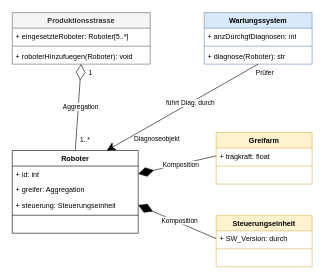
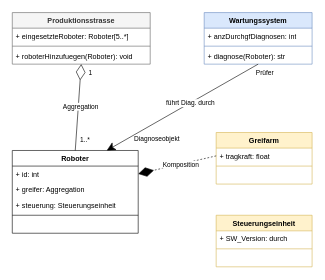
  <mxCell id="0" />
  <mxCell id="1" parent="0" />
  <mxCell id="2" value="Roboter" style="swimlane;fontStyle=1;align=center;verticalAlign=top;childLayout=stackLayout;horizontal=1;startSize=26;horizontalStack=0;resizeParent=1;resizeParentMax=0;resizeLast=0;collapsible=1;marginBottom=0;whiteSpace=wrap;html=1;" vertex="1" parent="1"><mxGeometry x="20" y="250" width="210" height="138" as="geometry" /></mxCell>
  <mxCell id="3" value="+ id: int" style="text;strokeColor=none;fillColor=none;align=left;verticalAlign=top;spacingLeft=4;spacingRight=4;overflow=hidden;rotatable=0;points=[[0,0.5],[1,0.5]];portConstraint=eastwest;whiteSpace=wrap;html=1;" vertex="1" parent="2"><mxGeometry y="26" width="210" height="26" as="geometry" /></mxCell>
  <mxCell id="4" value="+ greifer: Aggregation" style="text;strokeColor=none;fillColor=none;align=left;verticalAlign=top;spacingLeft=4;spacingRight=4;overflow=hidden;rotatable=0;points=[[0,0.5],[1,0.5]];portConstraint=eastwest;whiteSpace=wrap;html=1;" vertex="1" parent="2"><mxGeometry y="52" width="210" height="26" as="geometry" /></mxCell>
  <mxCell id="5" value="+ steuerung: Steuerungseinheit" style="text;strokeColor=none;fillColor=none;align=left;verticalAlign=top;spacingLeft=4;spacingRight=4;overflow=hidden;rotatable=0;points=[[0,0.5],[1,0.5]];portConstraint=eastwest;whiteSpace=wrap;html=1;" vertex="1" parent="2"><mxGeometry y="78" width="210" height="26" as="geometry" /></mxCell>
  <mxCell id="6" value="" style="line;strokeWidth=1;fillColor=none;align=left;verticalAlign=middle;spacingTop=-1;spacingLeft=3;spacingRight=3;rotatable=0;labelPosition=right;points=[];portConstraint=eastwest;strokeColor=inherit;" vertex="1" parent="2"><mxGeometry y="104" width="210" height="8" as="geometry" /></mxCell>
  <mxCell id="7" value="&amp;nbsp;" style="text;strokeColor=none;fillColor=none;align=left;verticalAlign=top;spacingLeft=4;spacingRight=4;overflow=hidden;rotatable=0;points=[[0,0.5],[1,0.5]];portConstraint=eastwest;whiteSpace=wrap;html=1;" vertex="1" parent="2"><mxGeometry y="112" width="210" height="26" as="geometry" /></mxCell>
  <mxCell id="8" value="Greifarm" style="swimlane;fontStyle=1;align=center;verticalAlign=top;childLayout=stackLayout;horizontal=1;startSize=26;horizontalStack=0;resizeParent=1;resizeParentMax=0;resizeLast=0;collapsible=1;marginBottom=0;whiteSpace=wrap;html=1;fillColor=#fff2cc;strokeColor=#d6b656;" vertex="1" parent="1"><mxGeometry x="360" y="220" width="160" height="86" as="geometry" /></mxCell>
  <mxCell id="9" value="+ tragkraft: float" style="text;strokeColor=none;fillColor=none;align=left;verticalAlign=top;spacingLeft=4;spacingRight=4;overflow=hidden;rotatable=0;points=[[0,0.5],[1,0.5]];portConstraint=eastwest;whiteSpace=wrap;html=1;" vertex="1" parent="8"><mxGeometry y="26" width="160" height="26" as="geometry" /></mxCell>
  <mxCell id="10" value="" style="line;strokeWidth=1;fillColor=none;align=left;verticalAlign=middle;spacingTop=-1;spacingLeft=3;spacingRight=3;rotatable=0;labelPosition=right;points=[];portConstraint=eastwest;strokeColor=inherit;" vertex="1" parent="8"><mxGeometry y="52" width="160" height="8" as="geometry" /></mxCell>
  <mxCell id="11" value="&amp;nbsp;" style="text;strokeColor=none;fillColor=none;align=left;verticalAlign=top;spacingLeft=4;spacingRight=4;overflow=hidden;rotatable=0;points=[[0,0.5],[1,0.5]];portConstraint=eastwest;whiteSpace=wrap;html=1;" vertex="1" parent="8"><mxGeometry y="60" width="160" height="26" as="geometry" /></mxCell>
  <mxCell id="12" value="Steuerungseinheit" style="swimlane;fontStyle=1;align=center;verticalAlign=top;childLayout=stackLayout;horizontal=1;startSize=26;horizontalStack=0;resizeParent=1;resizeParentMax=0;resizeLast=0;collapsible=1;marginBottom=0;whiteSpace=wrap;html=1;fillColor=#fff2cc;strokeColor=#d6b656;" vertex="1" parent="1"><mxGeometry x="360" y="358" width="160" height="86" as="geometry" /></mxCell>
  <mxCell id="13" value="+ SW_Version: durch" style="text;strokeColor=none;fillColor=none;align=left;verticalAlign=top;spacingLeft=4;spacingRight=4;overflow=hidden;rotatable=0;points=[[0,0.5],[1,0.5]];portConstraint=eastwest;whiteSpace=wrap;html=1;" vertex="1" parent="12"><mxGeometry y="26" width="160" height="26" as="geometry" /></mxCell>
  <mxCell id="14" value="" style="line;strokeWidth=1;fillColor=none;align=left;verticalAlign=middle;spacingTop=-1;spacingLeft=3;spacingRight=3;rotatable=0;labelPosition=right;points=[];portConstraint=eastwest;strokeColor=inherit;" vertex="1" parent="12"><mxGeometry y="52" width="160" height="8" as="geometry" /></mxCell>
  <mxCell id="15" value="&amp;nbsp;" style="text;strokeColor=none;fillColor=none;align=left;verticalAlign=top;spacingLeft=4;spacingRight=4;overflow=hidden;rotatable=0;points=[[0,0.5],[1,0.5]];portConstraint=eastwest;whiteSpace=wrap;html=1;" vertex="1" parent="12"><mxGeometry y="60" width="160" height="26" as="geometry" /></mxCell>
  <mxCell id="16" value="Produktionsstrasse" style="swimlane;fontStyle=1;align=center;verticalAlign=top;childLayout=stackLayout;horizontal=1;startSize=26;horizontalStack=0;resizeParent=1;resizeParentMax=0;resizeLast=0;collapsible=1;marginBottom=0;whiteSpace=wrap;html=1;fillColor=#f5f5f5;fontColor=#333333;strokeColor=#666666;" vertex="1" parent="1"><mxGeometry x="20" y="20" width="230" height="86" as="geometry" /></mxCell>
  <mxCell id="17" value="+ eingesetzteRoboter: Roboter[5..*]" style="text;strokeColor=none;fillColor=none;align=left;verticalAlign=top;spacingLeft=4;spacingRight=4;overflow=hidden;rotatable=0;points=[[0,0.5],[1,0.5]];portConstraint=eastwest;whiteSpace=wrap;html=1;" vertex="1" parent="16"><mxGeometry y="26" width="230" height="26" as="geometry" /></mxCell>
  <mxCell id="18" value="" style="line;strokeWidth=1;fillColor=none;align=left;verticalAlign=middle;spacingTop=-1;spacingLeft=3;spacingRight=3;rotatable=0;labelPosition=right;points=[];portConstraint=eastwest;strokeColor=inherit;" vertex="1" parent="16"><mxGeometry y="52" width="230" height="8" as="geometry" /></mxCell>
  <mxCell id="19" value="+ roboterHinzufuegen(Roboter): void" style="text;strokeColor=none;fillColor=none;align=left;verticalAlign=top;spacingLeft=4;spacingRight=4;overflow=hidden;rotatable=0;points=[[0,0.5],[1,0.5]];portConstraint=eastwest;whiteSpace=wrap;html=1;" vertex="1" parent="16"><mxGeometry y="60" width="230" height="26" as="geometry" /></mxCell>
  <mxCell id="20" value="Wartungssystem" style="swimlane;fontStyle=1;align=center;verticalAlign=top;childLayout=stackLayout;horizontal=1;startSize=26;horizontalStack=0;resizeParent=1;resizeParentMax=0;resizeLast=0;collapsible=1;marginBottom=0;whiteSpace=wrap;html=1;fillColor=#dae8fc;strokeColor=#6c8ebf;" vertex="1" parent="1"><mxGeometry x="340" y="20" width="180" height="86" as="geometry" /></mxCell>
  <mxCell id="21" value="+ anzDurchgfDiagnosen: int" style="text;strokeColor=none;fillColor=none;align=left;verticalAlign=top;spacingLeft=4;spacingRight=4;overflow=hidden;rotatable=0;points=[[0,0.5],[1,0.5]];portConstraint=eastwest;whiteSpace=wrap;html=1;" vertex="1" parent="20"><mxGeometry y="26" width="180" height="26" as="geometry" /></mxCell>
  <mxCell id="22" value="" style="line;strokeWidth=1;fillColor=none;align=left;verticalAlign=middle;spacingTop=-1;spacingLeft=3;spacingRight=3;rotatable=0;labelPosition=right;points=[];portConstraint=eastwest;strokeColor=inherit;" vertex="1" parent="20"><mxGeometry y="52" width="180" height="8" as="geometry" /></mxCell>
  <mxCell id="23" value="+ diagnose(Roboter): str" style="text;strokeColor=none;fillColor=none;align=left;verticalAlign=top;spacingLeft=4;spacingRight=4;overflow=hidden;rotatable=0;points=[[0,0.5],[1,0.5]];portConstraint=eastwest;whiteSpace=wrap;html=1;" vertex="1" parent="20"><mxGeometry y="60" width="180" height="26" as="geometry" /></mxCell>
  <mxCell id="24" value="" style="endArrow=diamondThin;endFill=0;endSize=24;html=1;rounded=0;entryX=0.5;entryY=1;entryDx=0;entryDy=0;exitX=0.5;exitY=0;exitDx=0;exitDy=0;comic=0;" edge="1" parent="1" source="2" target="16"><mxGeometry width="160" relative="1" as="geometry"><mxPoint x="230" y="220" as="sourcePoint" /><mxPoint x="390" y="220" as="targetPoint" /></mxGeometry></mxCell>
  <mxCell id="25" value="1" style="edgeLabel;html=1;align=center;verticalAlign=middle;resizable=0;points=[];" vertex="1" connectable="0" parent="24"><mxGeometry x="0.729" y="-7" relative="1" as="geometry"><mxPoint x="9" y="-6" as="offset" /></mxGeometry></mxCell>
  <mxCell id="26" value="1..*" style="edgeLabel;html=1;align=center;verticalAlign=middle;resizable=0;points=[];" vertex="1" connectable="0" parent="24"><mxGeometry x="-0.748" y="-2" relative="1" as="geometry"><mxPoint x="12" as="offset" /></mxGeometry></mxCell>
  <mxCell id="27" value="Aggregation" style="edgeLabel;html=1;align=center;verticalAlign=middle;resizable=0;points=[];" vertex="1" connectable="0" parent="24"><mxGeometry x="0.03" y="-3" relative="1" as="geometry"><mxPoint as="offset" /></mxGeometry></mxCell>
- <mxCell id="28" value="" style="endArrow=diamondThin;endFill=1;endSize=24;html=1;rounded=0;entryX=1;entryY=0.5;entryDx=0;entryDy=0;exitX=0;exitY=0.5;exitDx=0;exitDy=0;" edge="1" parent="1" source="9" target="3"><mxGeometry width="160" relative="1" as="geometry"><mxPoint x="230" y="250" as="sourcePoint" /><mxPoint x="390" y="250" as="targetPoint" /></mxGeometry></mxCell>
+ <mxCell id="28" value="" style="endArrow=diamondThin;endFill=1;endSize=24;html=1;rounded=0;entryX=1;entryY=0.5;entryDx=0;entryDy=0;exitX=0;exitY=0.5;exitDx=0;exitDy=0;dashed=1;" edge="1" parent="1" source="9" target="3"><mxGeometry width="160" relative="1" as="geometry"><mxPoint x="230" y="250" as="sourcePoint" /><mxPoint x="390" y="250" as="targetPoint" /></mxGeometry></mxCell>
  <mxCell id="29" value="Komposition" style="edgeLabel;html=1;align=center;verticalAlign=middle;resizable=0;points=[];" vertex="1" connectable="0" parent="28"><mxGeometry x="-0.088" y="1" relative="1" as="geometry"><mxPoint as="offset" /></mxGeometry></mxCell>
- <mxCell id="30" value="" style="endArrow=diamondThin;endFill=1;endSize=24;html=1;rounded=0;exitX=0;exitY=0.5;exitDx=0;exitDy=0;entryX=1;entryY=0.5;entryDx=0;entryDy=0;" edge="1" parent="1" source="13" target="5"><mxGeometry width="160" relative="1" as="geometry"><mxPoint x="230" y="250" as="sourcePoint" /><mxPoint x="390" y="250" as="targetPoint" /></mxGeometry></mxCell>
- <mxCell id="31" value="Komposition" style="edgeLabel;html=1;align=center;verticalAlign=middle;resizable=0;points=[];" vertex="1" connectable="0" parent="30"><mxGeometry x="-0.022" y="-4" relative="1" as="geometry"><mxPoint as="offset" /></mxGeometry></mxCell>
  <mxCell id="32" value="" style="endArrow=classic;endFill=1;endSize=12;html=1;rounded=0;exitX=0.5;exitY=1;exitDx=0;exitDy=0;entryX=0.75;entryY=0;entryDx=0;entryDy=0;" edge="1" parent="1" source="20" target="2"><mxGeometry width="160" relative="1" as="geometry"><mxPoint x="230" y="240" as="sourcePoint" /><mxPoint x="390" y="240" as="targetPoint" /></mxGeometry></mxCell>
  <mxCell id="33" value="führt Diag. durch" style="edgeLabel;html=1;align=center;verticalAlign=middle;resizable=0;points=[];" vertex="1" connectable="0" parent="32"><mxGeometry x="-0.097" relative="1" as="geometry"><mxPoint as="offset" /></mxGeometry></mxCell>
  <mxCell id="34" value="Prüfer" style="edgeLabel;html=1;align=center;verticalAlign=middle;resizable=0;points=[];" vertex="1" connectable="0" parent="32"><mxGeometry x="-0.833" y="2" relative="1" as="geometry"><mxPoint x="30" as="offset" /></mxGeometry></mxCell>
  <mxCell id="35" value="Diagnoseobjekt" style="edgeLabel;html=1;align=center;verticalAlign=middle;resizable=0;points=[];" vertex="1" connectable="0" parent="32"><mxGeometry x="0.816" y="3" relative="1" as="geometry"><mxPoint x="58" y="-9" as="offset" /></mxGeometry></mxCell>
